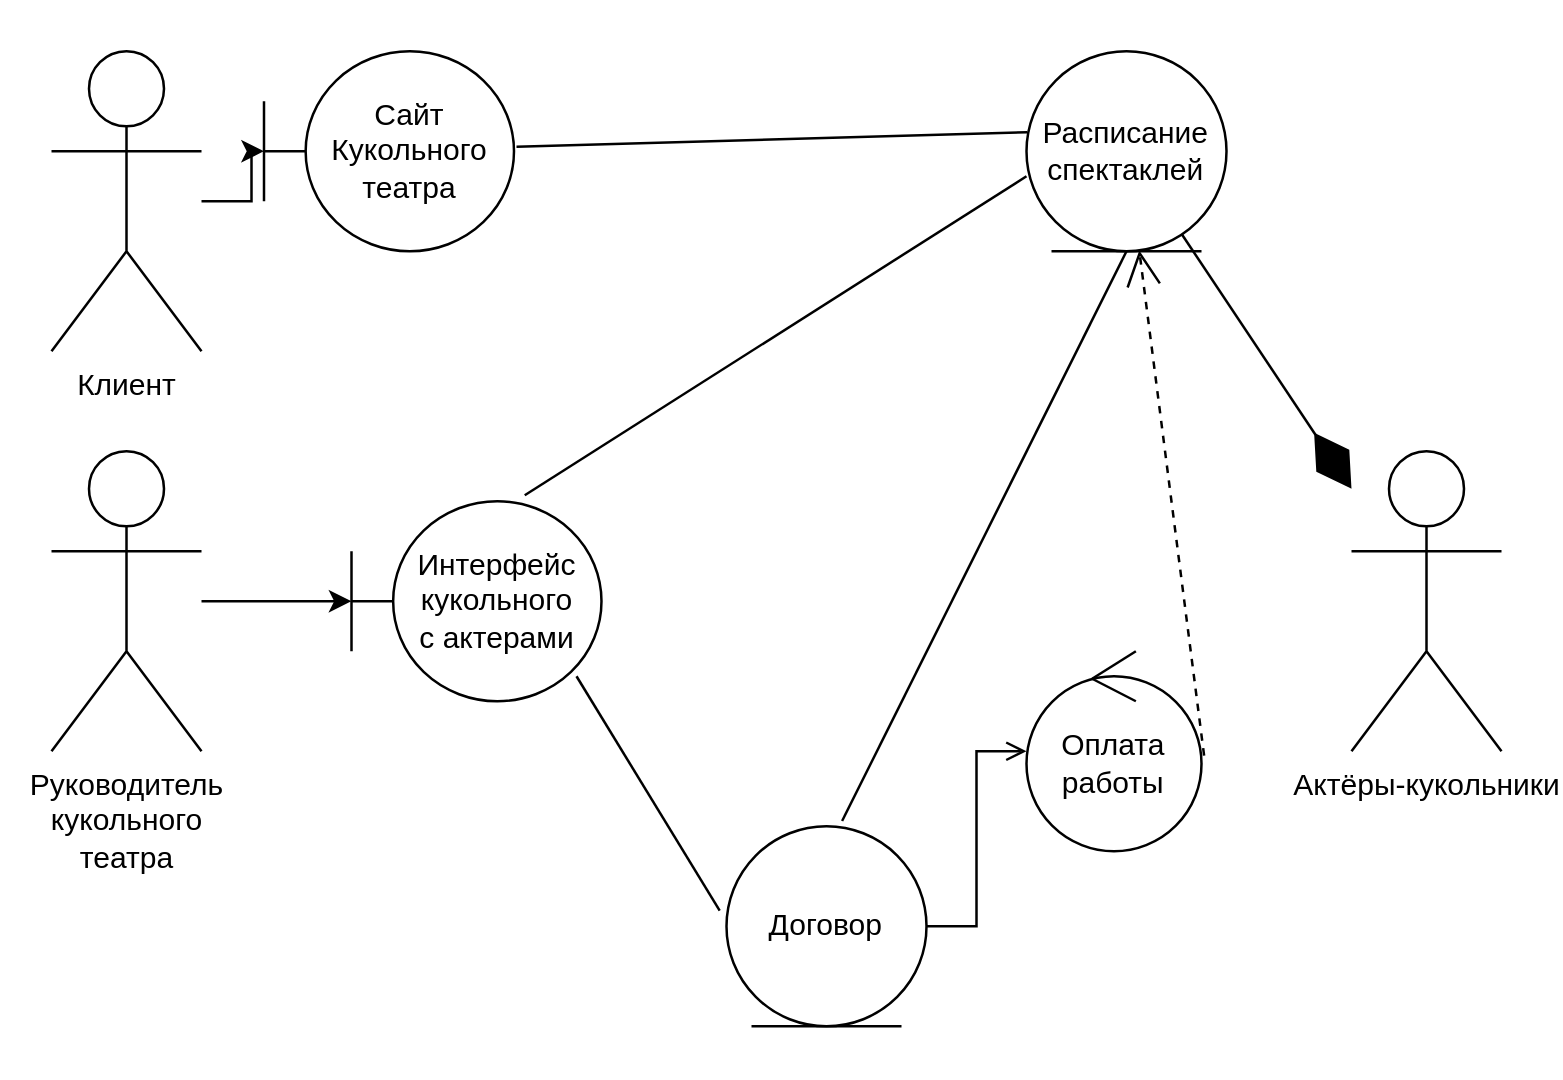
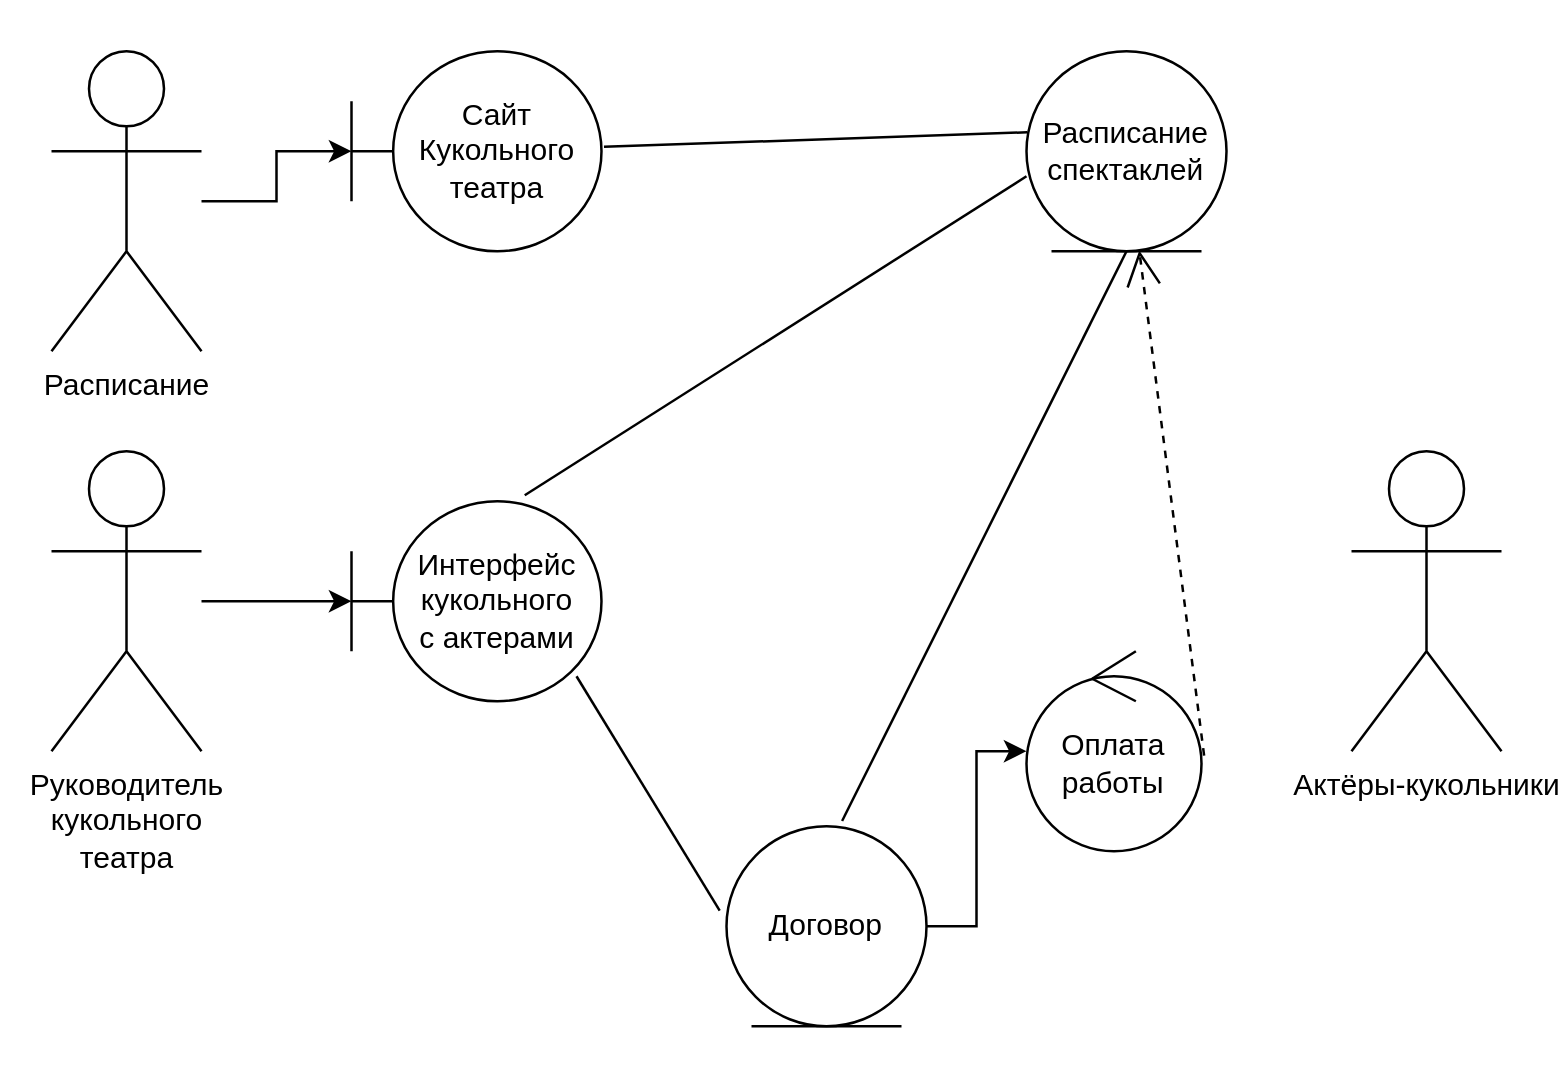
  <mxCell id="0" />
  <mxCell id="1" parent="0" />
  <mxCell id="2" value="" style="edgeStyle=orthogonalEdgeStyle;rounded=0;orthogonalLoop=1;jettySize=auto;html=1;" edge="1" parent="1" source="3" target="8"><mxGeometry relative="1" as="geometry" /></mxCell>
  <mxCell id="3" value="Руководитель&lt;br&gt;кукольного&lt;br&gt;театра" style="shape=umlActor;verticalLabelPosition=bottom;verticalAlign=top;html=1;outlineConnect=0;" vertex="1" parent="1"><mxGeometry x="20" y="180" width="60" height="120" as="geometry" /></mxCell>
  <mxCell id="4" value="Актёры-кукольники" style="shape=umlActor;verticalLabelPosition=bottom;verticalAlign=top;html=1;outlineConnect=0;" vertex="1" parent="1"><mxGeometry x="540" y="180" width="60" height="120" as="geometry" /></mxCell>
  <mxCell id="5" value="Расписание&lt;br&gt;спектаклей" style="ellipse;shape=umlEntity;whiteSpace=wrap;html=1;" vertex="1" parent="1"><mxGeometry x="410" y="20" width="80" height="80" as="geometry" /></mxCell>
- <mxCell id="6" value="" style="endArrow=diamondThin;endFill=1;endSize=24;html=1;rounded=0;" edge="1" parent="1" source="5" target="4"><mxGeometry width="160" relative="1" as="geometry"><mxPoint x="420" y="80" as="sourcePoint" /><mxPoint x="580" y="180" as="targetPoint" /></mxGeometry></mxCell>
  <mxCell id="7" value="Оплата&lt;br&gt;работы" style="ellipse;shape=umlControl;whiteSpace=wrap;html=1;" vertex="1" parent="1"><mxGeometry x="410" y="260" width="70" height="80" as="geometry" /></mxCell>
  <mxCell id="8" value="Интерфейс&lt;br&gt;кукольного&lt;br&gt;с актерами" style="shape=umlBoundary;whiteSpace=wrap;html=1;" vertex="1" parent="1"><mxGeometry x="140" y="200" width="100" height="80" as="geometry" /></mxCell>
  <mxCell id="9" value="" style="endArrow=open;dashed=1;endFill=0;endSize=12;html=1;rounded=0;exitX=1.015;exitY=0.522;exitDx=0;exitDy=0;exitPerimeter=0;" edge="1" parent="1" source="7" target="5"><mxGeometry width="160" relative="1" as="geometry"><mxPoint x="370" y="400" as="sourcePoint" /><mxPoint x="530" y="400" as="targetPoint" /></mxGeometry></mxCell>
  <mxCell id="10" value="" style="endArrow=none;html=1;rounded=0;entryX=0.9;entryY=0.875;entryDx=0;entryDy=0;entryPerimeter=0;exitX=-0.034;exitY=0.422;exitDx=0;exitDy=0;exitPerimeter=0;" edge="1" parent="1" source="17" target="8"><mxGeometry width="50" height="50" relative="1" as="geometry"><mxPoint x="210" y="350" as="sourcePoint" /><mxPoint x="260" y="300" as="targetPoint" /></mxGeometry></mxCell>
  <mxCell id="11" value="" style="endArrow=none;html=1;rounded=0;entryX=0;entryY=0.625;entryDx=0;entryDy=0;entryPerimeter=0;exitX=0.693;exitY=-0.03;exitDx=0;exitDy=0;exitPerimeter=0;" edge="1" parent="1" source="8" target="5"><mxGeometry width="50" height="50" relative="1" as="geometry"><mxPoint x="210" y="180" as="sourcePoint" /><mxPoint x="260" y="130" as="targetPoint" /></mxGeometry></mxCell>
- <mxCell id="12" value="Сайт&lt;br&gt;Кукольного&lt;br&gt;театра" style="shape=umlBoundary;whiteSpace=wrap;html=1;" vertex="1" parent="1"><mxGeometry x="105" y="20" width="100" height="80" as="geometry" /></mxCell>
+ <mxCell id="12" value="Сайт&lt;br&gt;Кукольного&lt;br&gt;театра" style="shape=umlBoundary;whiteSpace=wrap;html=1;" vertex="1" parent="1"><mxGeometry x="140" y="20" width="100" height="80" as="geometry" /></mxCell>
  <mxCell id="13" value="" style="edgeStyle=orthogonalEdgeStyle;rounded=0;orthogonalLoop=1;jettySize=auto;html=1;" edge="1" parent="1" source="14" target="12"><mxGeometry relative="1" as="geometry" /></mxCell>
- <mxCell id="14" value="Клиент" style="shape=umlActor;verticalLabelPosition=bottom;verticalAlign=top;html=1;outlineConnect=0;" vertex="1" parent="1"><mxGeometry x="20" y="20" width="60" height="120" as="geometry" /></mxCell>
+ <mxCell id="14" value="Расписание" style="shape=umlActor;verticalLabelPosition=bottom;verticalAlign=top;html=1;outlineConnect=0;" vertex="1" parent="1"><mxGeometry x="20" y="20" width="60" height="120" as="geometry" /></mxCell>
  <mxCell id="15" value="" style="endArrow=none;html=1;rounded=0;entryX=0.004;entryY=0.405;entryDx=0;entryDy=0;entryPerimeter=0;exitX=1.01;exitY=0.478;exitDx=0;exitDy=0;exitPerimeter=0;" edge="1" parent="1" source="12" target="5"><mxGeometry width="50" height="50" relative="1" as="geometry"><mxPoint x="250" y="60" as="sourcePoint" /><mxPoint x="340" y="35" as="targetPoint" /></mxGeometry></mxCell>
- <mxCell id="16" value="" style="edgeStyle=orthogonalEdgeStyle;rounded=0;orthogonalLoop=1;jettySize=auto;html=1;endArrow=open;" edge="1" parent="1" source="17" target="7"><mxGeometry relative="1" as="geometry" /></mxCell>
+ <mxCell id="16" value="" style="edgeStyle=orthogonalEdgeStyle;rounded=0;orthogonalLoop=1;jettySize=auto;html=1;" edge="1" parent="1" source="17" target="7"><mxGeometry relative="1" as="geometry" /></mxCell>
  <mxCell id="17" value="Договор" style="ellipse;shape=umlEntity;whiteSpace=wrap;html=1;" vertex="1" parent="1"><mxGeometry x="290" y="330" width="80" height="80" as="geometry" /></mxCell>
  <mxCell id="18" value="" style="endArrow=none;html=1;rounded=0;entryX=0.5;entryY=1;entryDx=0;entryDy=0;exitX=0.578;exitY=-0.026;exitDx=0;exitDy=0;exitPerimeter=0;" edge="1" parent="1" source="17" target="5"><mxGeometry width="50" height="50" relative="1" as="geometry"><mxPoint x="350" y="220" as="sourcePoint" /><mxPoint x="400" y="170" as="targetPoint" /></mxGeometry></mxCell>
